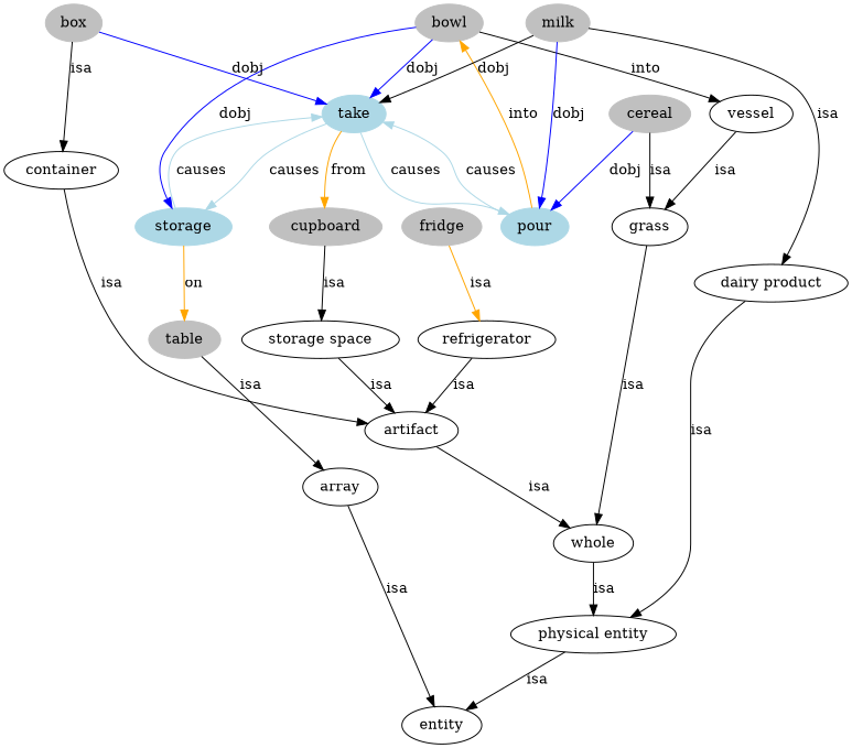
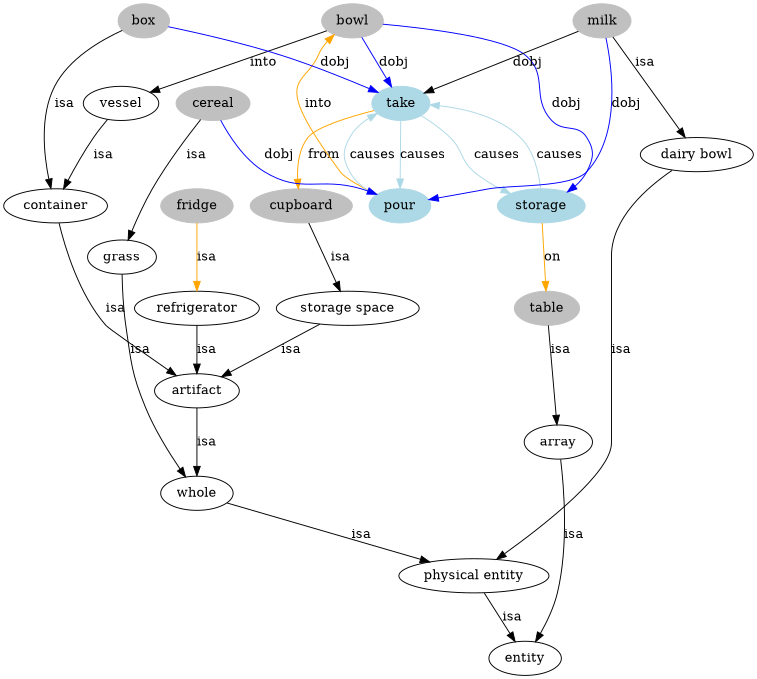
  strict digraph {
    bowl [color=grey style=filled]
    vessel
    take [color=lightblue style=filled]
    n4 [color=lightblue label=storage style=filled]
    container
    cupboard [color=grey style=filled]
    pour [color=lightblue style=filled]
    table [color=grey style=filled]
    artifact
    whole
    "physical entity"
    entity
    "storage space"
    array
    cereal [color=grey style=filled]
    grass
    box [color=grey style=filled]
    milk [color=grey style=filled]
-   "dairy product"
+   "dairy product" [label="dairy bowl"]
    fridge [color=grey style=filled]
    refrigerator
    bowl -> vessel [label=into]
    bowl -> take [color=blue label=dobj]
    bowl -> n4 [color=blue label=dobj]
-   vessel -> grass [label=isa]
+   vessel -> container [label=isa]
    take -> n4 [color=lightblue label=causes]
    take -> cupboard [color=orange label=from]
    take -> pour [color=lightblue label=causes]
    n4 -> take [color=lightblue label=causes]
    n4 -> table [color=orange label=on]
    container -> artifact [label=isa]
    cupboard -> "storage space" [label=isa]
    pour -> bowl [color=orange label=into]
    pour -> take [color=lightblue label=causes]
    table -> array [label=isa]
    artifact -> whole [label=isa]
    whole -> "physical entity" [label=isa]
    "physical entity" -> entity [label=isa]
    "storage space" -> artifact [label=isa]
    array -> entity [label=isa]
    cereal -> pour [color=blue label=dobj]
    cereal -> grass [label=isa]
    grass -> whole [label=isa]
    box -> take [color=blue label=dobj]
    box -> container [label=isa]
    milk -> take [color=black label=dobj]
    milk -> pour [color=blue label=dobj]
    milk -> "dairy product" [label=isa]
    "dairy product" -> "physical entity" [label=isa]
    fridge -> refrigerator [color=orange label=isa]
    refrigerator -> artifact [label=isa]
  }
